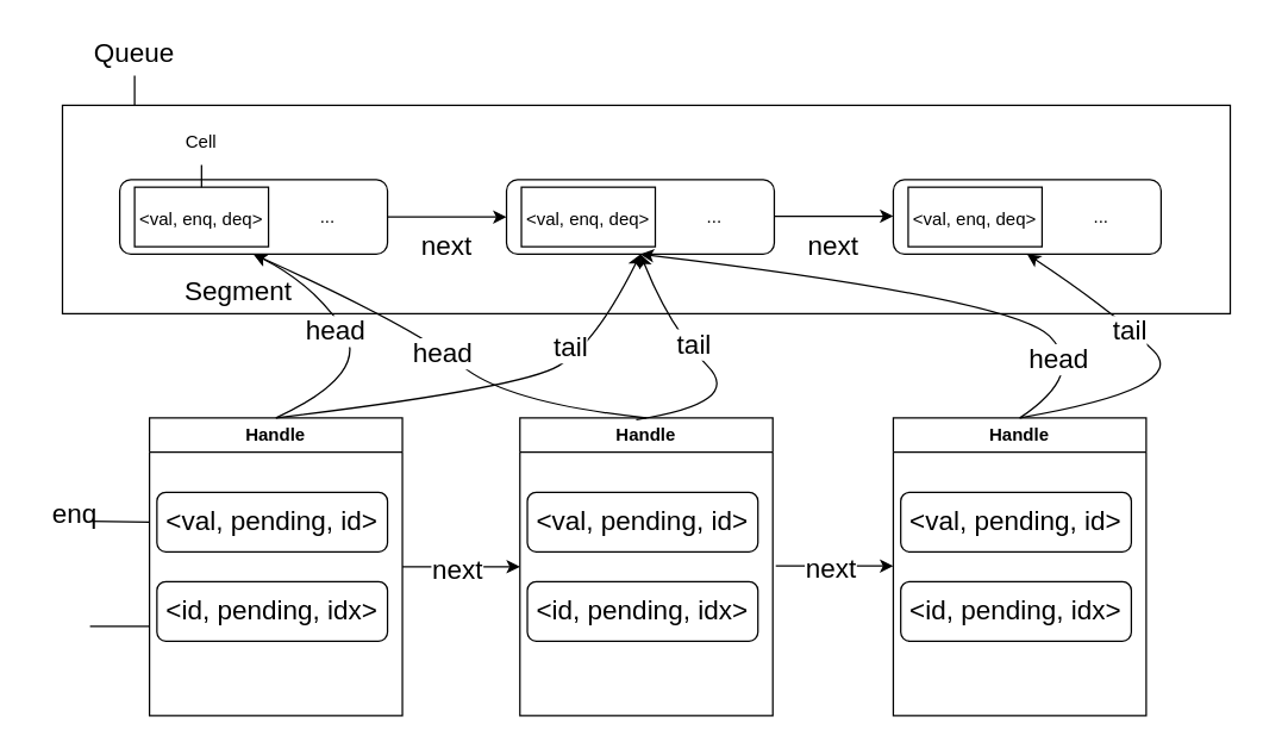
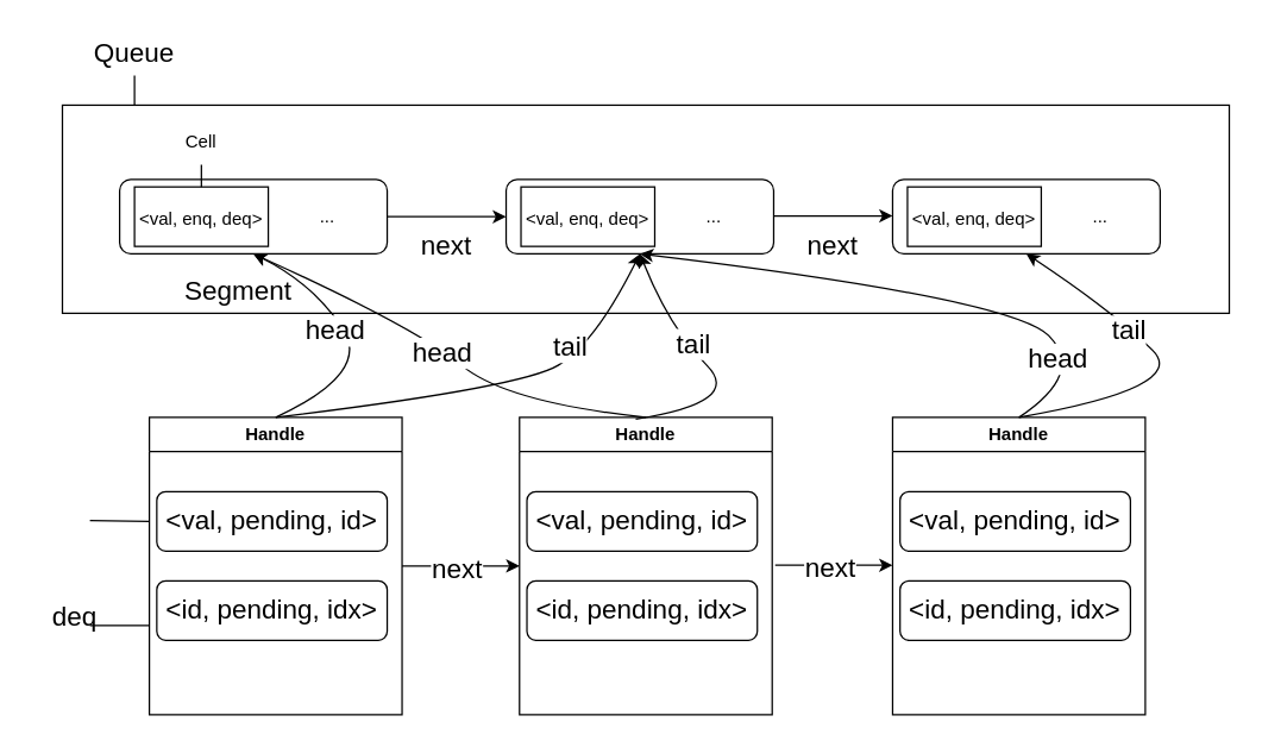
  <mxCell id="0" />
  <mxCell id="1" parent="0" />
  <mxCell id="2" value="" style="rounded=1;whiteSpace=wrap;html=1;" vertex="1" parent="1"><mxGeometry x="80" y="120" width="180" height="50" as="geometry" /></mxCell>
  <mxCell id="3" value="" style="rounded=1;whiteSpace=wrap;html=1;" vertex="1" parent="1"><mxGeometry x="340" y="120" width="180" height="50" as="geometry" /></mxCell>
  <mxCell id="4" value="" style="rounded=1;whiteSpace=wrap;html=1;" vertex="1" parent="1"><mxGeometry x="600" y="120" width="180" height="50" as="geometry" /></mxCell>
  <mxCell id="5" value="&lt;font style=&quot;font-size: 18px;&quot;&gt;Segment&lt;/font&gt;" style="text;html=1;strokeColor=none;fillColor=none;align=center;verticalAlign=middle;whiteSpace=wrap;rounded=0;" vertex="1" parent="1"><mxGeometry x="130" y="180" width="60" height="30" as="geometry" /></mxCell>
  <mxCell id="6" value="" style="endArrow=classic;html=1;rounded=0;fontSize=18;entryX=0;entryY=0.5;entryDx=0;entryDy=0;exitX=1;exitY=0.5;exitDx=0;exitDy=0;" edge="1" parent="1" source="2" target="3"><mxGeometry width="50" height="50" relative="1" as="geometry"><mxPoint x="300" y="144.5" as="sourcePoint" /><mxPoint x="330" y="145" as="targetPoint" /></mxGeometry></mxCell>
  <mxCell id="7" value="next" style="text;html=1;strokeColor=none;fillColor=none;align=center;verticalAlign=middle;whiteSpace=wrap;rounded=0;fontSize=18;" vertex="1" parent="1"><mxGeometry x="270" y="150" width="60" height="30" as="geometry" /></mxCell>
  <mxCell id="8" value="" style="endArrow=classic;html=1;rounded=0;fontSize=18;entryX=0;entryY=0.5;entryDx=0;entryDy=0;exitX=1;exitY=0.5;exitDx=0;exitDy=0;" edge="1" parent="1"><mxGeometry width="50" height="50" relative="1" as="geometry"><mxPoint x="520" y="144.5" as="sourcePoint" /><mxPoint x="600" y="144.5" as="targetPoint" /></mxGeometry></mxCell>
  <mxCell id="9" value="next" style="text;html=1;strokeColor=none;fillColor=none;align=center;verticalAlign=middle;whiteSpace=wrap;rounded=0;fontSize=18;" vertex="1" parent="1"><mxGeometry x="530" y="150" width="60" height="30" as="geometry" /></mxCell>
  <mxCell id="10" value="&lt;font style=&quot;font-size: 12px;&quot;&gt;&amp;lt;val, enq, deq&amp;gt;&lt;/font&gt;" style="rounded=0;whiteSpace=wrap;html=1;fontSize=18;" vertex="1" parent="1"><mxGeometry x="90" y="125" width="90" height="40" as="geometry" /></mxCell>
  <mxCell id="11" value="..." style="text;html=1;strokeColor=none;fillColor=none;align=center;verticalAlign=middle;whiteSpace=wrap;rounded=0;fontSize=12;" vertex="1" parent="1"><mxGeometry x="190" y="130" width="60" height="30" as="geometry" /></mxCell>
  <mxCell id="12" value="Cell" style="text;html=1;strokeColor=none;fillColor=none;align=center;verticalAlign=middle;whiteSpace=wrap;rounded=0;fontSize=12;" vertex="1" parent="1"><mxGeometry x="105" y="80" width="60" height="30" as="geometry" /></mxCell>
  <mxCell id="13" value="" style="endArrow=none;html=1;rounded=0;fontSize=12;entryX=0.5;entryY=1;entryDx=0;entryDy=0;exitX=0.5;exitY=0;exitDx=0;exitDy=0;" edge="1" parent="1" source="10" target="12"><mxGeometry width="50" height="50" relative="1" as="geometry"><mxPoint x="230" y="110" as="sourcePoint" /><mxPoint x="280" y="60" as="targetPoint" /></mxGeometry></mxCell>
  <mxCell id="14" value="&lt;font style=&quot;font-size: 12px;&quot;&gt;&amp;lt;val, enq, deq&amp;gt;&lt;/font&gt;" style="rounded=0;whiteSpace=wrap;html=1;fontSize=18;" vertex="1" parent="1"><mxGeometry x="350" y="125" width="90" height="40" as="geometry" /></mxCell>
  <mxCell id="15" value="..." style="text;html=1;strokeColor=none;fillColor=none;align=center;verticalAlign=middle;whiteSpace=wrap;rounded=0;fontSize=12;" vertex="1" parent="1"><mxGeometry x="450" y="130" width="60" height="30" as="geometry" /></mxCell>
  <mxCell id="16" value="&lt;font style=&quot;font-size: 12px;&quot;&gt;&amp;lt;val, enq, deq&amp;gt;&lt;/font&gt;" style="rounded=0;whiteSpace=wrap;html=1;fontSize=18;" vertex="1" parent="1"><mxGeometry x="610" y="125" width="90" height="40" as="geometry" /></mxCell>
  <mxCell id="17" value="..." style="text;html=1;strokeColor=none;fillColor=none;align=center;verticalAlign=middle;whiteSpace=wrap;rounded=0;fontSize=12;" vertex="1" parent="1"><mxGeometry x="710" y="130" width="60" height="30" as="geometry" /></mxCell>
  <mxCell id="18" value="Handle" style="swimlane;whiteSpace=wrap;html=1;fontSize=12;" vertex="1" parent="1"><mxGeometry x="100" y="280" width="170" height="200" as="geometry" /></mxCell>
  <mxCell id="19" value="&amp;lt;val, pending, id&amp;gt;" style="rounded=1;whiteSpace=wrap;html=1;fontSize=18;fillColor=none;gradientColor=default;" vertex="1" parent="18"><mxGeometry x="5" y="50" width="155" height="40" as="geometry" /></mxCell>
  <mxCell id="20" value="&amp;lt;id, pending, idx&amp;gt;" style="rounded=1;whiteSpace=wrap;html=1;fontSize=18;fillColor=none;gradientColor=default;" vertex="1" parent="18"><mxGeometry x="5" y="110" width="155" height="40" as="geometry" /></mxCell>
  <mxCell id="21" value="" style="endArrow=none;html=1;rounded=0;fontSize=18;" edge="1" parent="18"><mxGeometry width="50" height="50" relative="1" as="geometry"><mxPoint x="-40" y="69.5" as="sourcePoint" /><mxPoint y="70" as="targetPoint" /></mxGeometry></mxCell>
  <mxCell id="22" value="" style="endArrow=none;html=1;rounded=0;fontSize=18;" edge="1" parent="18"><mxGeometry width="50" height="50" relative="1" as="geometry"><mxPoint x="-40" y="140" as="sourcePoint" /><mxPoint y="140" as="targetPoint" /></mxGeometry></mxCell>
  <mxCell id="23" value="" style="curved=1;endArrow=classic;html=1;rounded=0;fontSize=12;exitX=0.5;exitY=0;exitDx=0;exitDy=0;entryX=0.5;entryY=1;entryDx=0;entryDy=0;" edge="1" parent="1" source="18" target="2"><mxGeometry width="50" height="50" relative="1" as="geometry"><mxPoint x="250" y="300" as="sourcePoint" /><mxPoint x="300" y="250" as="targetPoint" /><Array as="points"><mxPoint x="250" y="250" /><mxPoint x="210" y="190" /></Array></mxGeometry></mxCell>
  <mxCell id="24" value="&lt;font style=&quot;font-size: 18px;&quot;&gt;head&lt;/font&gt;" style="edgeLabel;html=1;align=center;verticalAlign=middle;resizable=0;points=[];fontSize=12;" vertex="1" connectable="0" parent="23"><mxGeometry x="0.075" y="4" relative="1" as="geometry"><mxPoint x="-6" y="-6" as="offset" /></mxGeometry></mxCell>
  <mxCell id="25" value="" style="curved=1;endArrow=classic;html=1;rounded=0;fontSize=12;exitX=0.5;exitY=0;exitDx=0;exitDy=0;entryX=0.5;entryY=1;entryDx=0;entryDy=0;" edge="1" parent="1" source="18" target="3"><mxGeometry width="50" height="50" relative="1" as="geometry"><mxPoint x="300" y="300" as="sourcePoint" /><mxPoint x="350" y="250" as="targetPoint" /><Array as="points"><mxPoint x="350" y="260" /><mxPoint x="400" y="230" /></Array></mxGeometry></mxCell>
  <mxCell id="26" value="&lt;font style=&quot;font-size: 18px;&quot;&gt;tail&lt;/font&gt;" style="edgeLabel;html=1;align=center;verticalAlign=middle;resizable=0;points=[];fontSize=12;" vertex="1" connectable="0" parent="25"><mxGeometry x="0.284" y="5" relative="1" as="geometry"><mxPoint x="17" y="-13" as="offset" /></mxGeometry></mxCell>
  <mxCell id="27" value="Queue" style="text;html=1;strokeColor=none;fillColor=none;align=center;verticalAlign=middle;whiteSpace=wrap;rounded=0;fontSize=18;" vertex="1" parent="1"><mxGeometry x="60" y="20" width="60" height="30" as="geometry" /></mxCell>
  <mxCell id="28" value="" style="rounded=0;whiteSpace=wrap;html=1;fontSize=18;gradientColor=default;fillColor=none;" vertex="1" parent="1"><mxGeometry x="41.5" y="70" width="785" height="140" as="geometry" /></mxCell>
- <mxCell id="29" value="enq" style="text;html=1;strokeColor=none;fillColor=none;align=center;verticalAlign=middle;whiteSpace=wrap;rounded=0;fontSize=18;" vertex="1" parent="1"><mxGeometry y="330" width="60" height="30" as="geometry" x="20" /></mxCell>
+ <mxCell id="30" value="deq" style="text;html=1;strokeColor=none;fillColor=none;align=center;verticalAlign=middle;whiteSpace=wrap;rounded=0;fontSize=18;" vertex="1" parent="1"><mxGeometry y="400" width="60" height="30" as="geometry" x="20" /></mxCell>
  <mxCell id="31" value="Handle" style="swimlane;whiteSpace=wrap;html=1;fontSize=12;" vertex="1" parent="1"><mxGeometry x="349" y="280" width="170" height="200" as="geometry" /></mxCell>
  <mxCell id="32" value="&amp;lt;val, pending, id&amp;gt;" style="rounded=1;whiteSpace=wrap;html=1;fontSize=18;fillColor=none;gradientColor=default;" vertex="1" parent="31"><mxGeometry x="5" y="50" width="155" height="40" as="geometry" /></mxCell>
  <mxCell id="33" value="&amp;lt;id, pending, idx&amp;gt;" style="rounded=1;whiteSpace=wrap;html=1;fontSize=18;fillColor=none;gradientColor=default;" vertex="1" parent="31"><mxGeometry x="5" y="110" width="155" height="40" as="geometry" /></mxCell>
  <mxCell id="34" value="" style="endArrow=classic;html=1;rounded=0;fontSize=18;exitX=1;exitY=0.5;exitDx=0;exitDy=0;entryX=0;entryY=0.5;entryDx=0;entryDy=0;" edge="1" parent="1" source="18" target="31"><mxGeometry width="50" height="50" relative="1" as="geometry"><mxPoint x="290" y="410" as="sourcePoint" /><mxPoint x="340" y="360" as="targetPoint" /><Array as="points"><mxPoint x="320" y="380" /></Array></mxGeometry></mxCell>
  <mxCell id="35" value="next" style="edgeLabel;html=1;align=center;verticalAlign=middle;resizable=0;points=[];fontSize=18;" vertex="1" connectable="0" parent="34"><mxGeometry x="-0.089" y="-2" relative="1" as="geometry"><mxPoint as="offset" /></mxGeometry></mxCell>
  <mxCell id="36" value="Handle" style="swimlane;whiteSpace=wrap;html=1;fontSize=12;" vertex="1" parent="1"><mxGeometry x="600" y="280" width="170" height="200" as="geometry" /></mxCell>
  <mxCell id="37" value="&amp;lt;val, pending, id&amp;gt;" style="rounded=1;whiteSpace=wrap;html=1;fontSize=18;fillColor=none;gradientColor=default;" vertex="1" parent="36"><mxGeometry x="5" y="50" width="155" height="40" as="geometry" /></mxCell>
  <mxCell id="38" value="&amp;lt;id, pending, idx&amp;gt;" style="rounded=1;whiteSpace=wrap;html=1;fontSize=18;fillColor=none;gradientColor=default;" vertex="1" parent="36"><mxGeometry x="5" y="110" width="155" height="40" as="geometry" /></mxCell>
  <mxCell id="39" value="" style="endArrow=classic;html=1;rounded=0;fontSize=18;exitX=1;exitY=0.5;exitDx=0;exitDy=0;entryX=0;entryY=0.5;entryDx=0;entryDy=0;" edge="1" parent="1"><mxGeometry width="50" height="50" relative="1" as="geometry"><mxPoint x="521" y="379.5" as="sourcePoint" /><mxPoint x="600" y="379.5" as="targetPoint" /><Array as="points"><mxPoint x="571" y="379.5" /></Array></mxGeometry></mxCell>
  <mxCell id="40" value="next" style="edgeLabel;html=1;align=center;verticalAlign=middle;resizable=0;points=[];fontSize=18;" vertex="1" connectable="0" parent="39"><mxGeometry x="-0.089" y="-2" relative="1" as="geometry"><mxPoint as="offset" /></mxGeometry></mxCell>
  <mxCell id="41" value="" style="curved=1;endArrow=classic;html=1;rounded=0;fontSize=18;exitX=0.5;exitY=0;exitDx=0;exitDy=0;entryX=0.5;entryY=1;entryDx=0;entryDy=0;" edge="1" parent="1" source="31" target="2"><mxGeometry width="50" height="50" relative="1" as="geometry"><mxPoint x="450" y="260" as="sourcePoint" /><mxPoint x="500" y="210" as="targetPoint" /><Array as="points"><mxPoint x="340" y="270" /><mxPoint x="280" y="220" /></Array></mxGeometry></mxCell>
  <mxCell id="42" value="head" style="edgeLabel;html=1;align=center;verticalAlign=middle;resizable=0;points=[];fontSize=18;" vertex="1" connectable="0" parent="41"><mxGeometry x="0.024" y="2" relative="1" as="geometry"><mxPoint as="offset" /></mxGeometry></mxCell>
  <mxCell id="43" value="" style="curved=1;endArrow=classic;html=1;rounded=0;fontSize=18;exitX=0.46;exitY=0.006;exitDx=0;exitDy=0;exitPerimeter=0;entryX=0.5;entryY=1;entryDx=0;entryDy=0;" edge="1" parent="1" source="31" target="3"><mxGeometry width="50" height="50" relative="1" as="geometry"><mxPoint x="450" y="270" as="sourcePoint" /><mxPoint x="500" y="220" as="targetPoint" /><Array as="points"><mxPoint x="500" y="270" /><mxPoint x="450" y="220" /></Array></mxGeometry></mxCell>
  <mxCell id="44" value="tail" style="edgeLabel;html=1;align=center;verticalAlign=middle;resizable=0;points=[];fontSize=18;" vertex="1" connectable="0" parent="43"><mxGeometry x="0.273" y="-3" relative="1" as="geometry"><mxPoint as="offset" /></mxGeometry></mxCell>
  <mxCell id="45" value="" style="curved=1;endArrow=classic;html=1;rounded=0;fontSize=18;exitX=0.5;exitY=0;exitDx=0;exitDy=0;entryX=0.5;entryY=1;entryDx=0;entryDy=0;" edge="1" parent="1" source="36" target="3"><mxGeometry width="50" height="50" relative="1" as="geometry"><mxPoint x="680" y="250" as="sourcePoint" /><mxPoint x="730" y="200" as="targetPoint" /><Array as="points"><mxPoint x="730" y="250" /><mxPoint x="680" y="200" /></Array></mxGeometry></mxCell>
  <mxCell id="46" value="head" style="edgeLabel;html=1;align=center;verticalAlign=middle;resizable=0;points=[];fontSize=18;" vertex="1" connectable="0" parent="45"><mxGeometry x="0.233" y="4" relative="1" as="geometry"><mxPoint x="137" y="49" as="offset" /></mxGeometry></mxCell>
  <mxCell id="47" value="" style="curved=1;endArrow=classic;html=1;rounded=0;fontSize=18;exitX=0.5;exitY=0;exitDx=0;exitDy=0;entryX=0.5;entryY=1;entryDx=0;entryDy=0;" edge="1" parent="1" source="36" target="4"><mxGeometry width="50" height="50" relative="1" as="geometry"><mxPoint x="750" y="260" as="sourcePoint" /><mxPoint x="800" y="210" as="targetPoint" /><Array as="points"><mxPoint x="800" y="260" /><mxPoint x="750" y="210" /></Array></mxGeometry></mxCell>
  <mxCell id="48" value="tail" style="edgeLabel;html=1;align=center;verticalAlign=middle;resizable=0;points=[];fontSize=18;" vertex="1" connectable="0" parent="47"><mxGeometry x="0.336" y="3" relative="1" as="geometry"><mxPoint y="-1" as="offset" /></mxGeometry></mxCell>
  <mxCell id="49" value="" style="endArrow=none;html=1;rounded=0;fontSize=18;" edge="1" parent="1"><mxGeometry width="50" height="50" relative="1" as="geometry"><mxPoint x="90" y="70" as="sourcePoint" /><mxPoint x="90" y="50" as="targetPoint" /></mxGeometry></mxCell>
